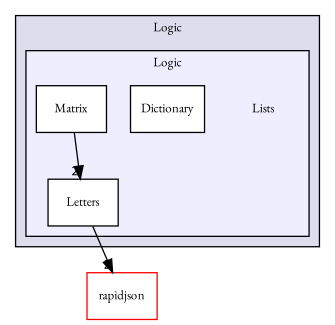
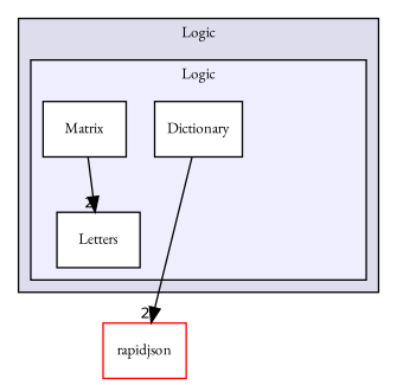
  digraph {
    compound=true
    fontname="EB Garamond"
    node [fontname="EB Garamond" fontsize=10 shape=box color=black fillcolor=white style=filled]
    edge [fontname="EB Garamond" headlabel=2 labeldistance=1.5 labelfontname=Helvetica labelfontsize=10]
-   n1 [label=Lists shape=plaintext color="" fillcolor="" style=""]
    n2 [label=Dictionary]
    n3 [label=Letters]
    n4 [label=Matrix]
    n5 [color=red label=rapidjson]
    subgraph cluster_1 {
      bgcolor="#ddddee"
      fontsize=10
      label=Logic
      pencolor=black
      subgraph cluster_2 {
        bgcolor="#eeeeff"
        fontsize=10
        label=Logic
        pencolor=black
-       n1
        n2
        n3
        n4
      }
    }
-   n3 -> n5
+   n2 -> n5
    n4 -> n3
  }
